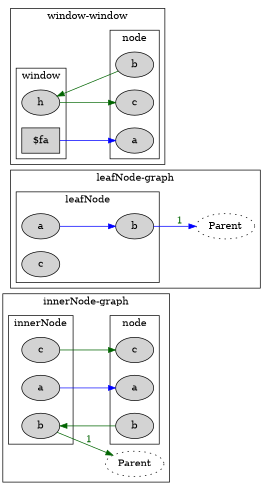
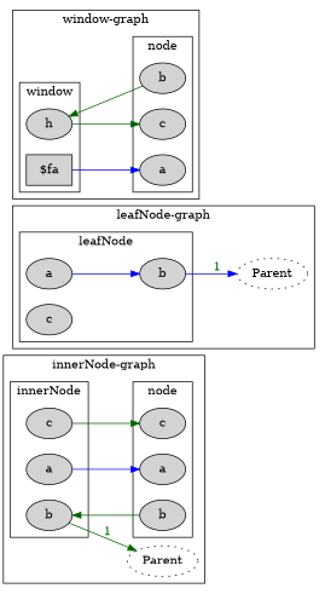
  digraph {
    rankdir=LR
    node [style=filled]
    edge [color=darkgreen]
    n1 [label=a]
    n2 [label=b]
    n3 [label=c]
    n4 [label=a]
    n5 [label=b]
    n6 [label=c]
    n7 [label=Parent style=dotted]
    n8 [label=a]
    n9 [label=b]
    n10 [label=c]
    n11 [label=Parent style=dotted]
    n12 [label=h]
    n13 [label="$fa" shape=box]
    n14 [label=a]
    n15 [label=b]
    n16 [label=c]
    subgraph cluster_1 {
      color=black
      label="innerNode-graph"
      n7
      subgraph cluster_2 {
        color=black
        label=innerNode
        n1
        n2
        n3
      }
      subgraph cluster_3 {
        color=black
        label="node"
        n4
        n5
        n6
      }
    }
    subgraph cluster_4 {
      color=black
      label="leafNode-graph"
      n11
      subgraph cluster_5 {
        color=black
        label=leafNode
        n8
        n9
        n10
      }
    }
    subgraph cluster_6 {
      color=black
-     label="window-window"
+     label="window-graph"
      subgraph cluster_7 {
        color=black
        label=window
        n12
        n13
      }
      subgraph cluster_8 {
        color=black
        label="node"
        n14
        n15
        n16
      }
    }
    n1 -> n4 [color=blue]
    n2 -> n7 [fontcolor=darkgreen label=1]
    n3 -> n6
    n5 -> n2
    n8 -> n9 [color=blue]
    n9 -> n11 [color=blue fontcolor=darkgreen label=1]
    n12 -> n16
    n13 -> n14 [color=blue]
    n15 -> n12
  }
